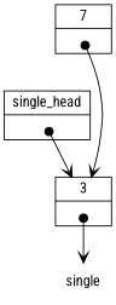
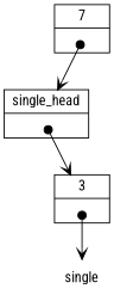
  digraph {
    fontname="Roboto Condensed"
    rankdir=TB
    node [fontname="Roboto Condensed" shape=record]
    edge [arrowhead=vee arrowtail=dot dir=both fontname="Roboto Condensed" tailclip=false tailport="ref:c"]
    n1 [label="{ single_head | <ref>  }"]
    n2 [label="{ 3 | <ref>  }"]
    n3 [label=single shape=none]
    n4 [label="{ 7 | <ref>  }"]
    n1 -> n2
    n2 -> n3
-   n4 -> n2
+   n4 -> n1
  }
